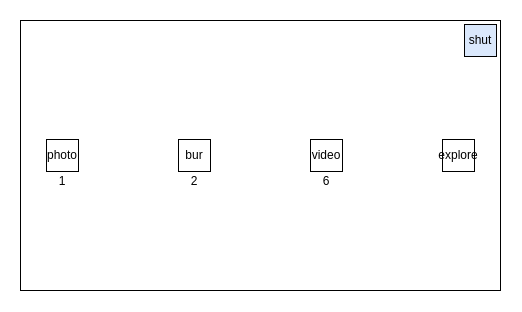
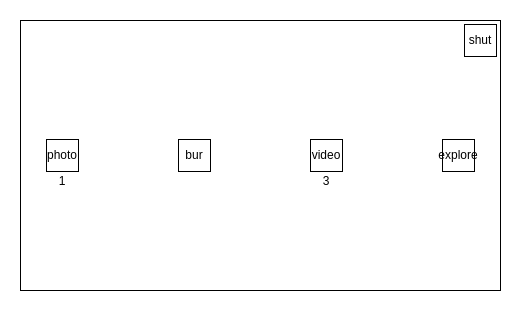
  <mxCell id="0" />
  <mxCell id="1" parent="0" />
  <mxCell id="2" value="" style="rounded=0;whiteSpace=wrap;html=1;" vertex="1" parent="1"><mxGeometry width="480" height="270" as="geometry" x="20" y="20" /></mxCell>
  <mxCell id="3" value="photo" style="whiteSpace=wrap;html=1;aspect=fixed;" vertex="1" parent="1"><mxGeometry x="46" y="139" width="32" height="32" as="geometry" /></mxCell>
  <mxCell id="4" value="bur" style="whiteSpace=wrap;html=1;aspect=fixed;" vertex="1" parent="1"><mxGeometry x="178" y="139" width="32" height="32" as="geometry" /></mxCell>
  <mxCell id="5" value="explore" style="whiteSpace=wrap;html=1;aspect=fixed;" vertex="1" parent="1"><mxGeometry x="442" y="139" width="32" height="32" as="geometry" /></mxCell>
- <mxCell id="6" value="shut" style="whiteSpace=wrap;html=1;aspect=fixed;fillColor=#dae8fc;" vertex="1" parent="1"><mxGeometry x="464" y="24" width="32" height="32" as="geometry" /></mxCell>
+ <mxCell id="6" value="shut" style="whiteSpace=wrap;html=1;aspect=fixed;" vertex="1" parent="1"><mxGeometry x="464" y="24" width="32" height="32" as="geometry" /></mxCell>
  <mxCell id="7" value="video" style="whiteSpace=wrap;html=1;aspect=fixed;" vertex="1" parent="1"><mxGeometry x="310" y="139" width="32" height="32" as="geometry" /></mxCell>
  <mxCell id="8" value="1" style="text;html=1;strokeColor=none;fillColor=none;align=center;verticalAlign=middle;whiteSpace=wrap;rounded=0;" vertex="1" parent="1"><mxGeometry x="42" y="171" width="40" height="20" as="geometry" /></mxCell>
- <mxCell id="9" value="2" style="text;html=1;strokeColor=none;fillColor=none;align=center;verticalAlign=middle;whiteSpace=wrap;rounded=0;" vertex="1" parent="1"><mxGeometry x="174" y="171" width="40" height="20" as="geometry" /></mxCell>
- <mxCell id="10" value="6" style="text;html=1;strokeColor=none;fillColor=none;align=center;verticalAlign=middle;whiteSpace=wrap;rounded=0;" vertex="1" parent="1"><mxGeometry x="306" y="171" width="40" height="20" as="geometry" /></mxCell>
+ <mxCell id="10" value="3" style="text;html=1;strokeColor=none;fillColor=none;align=center;verticalAlign=middle;whiteSpace=wrap;rounded=0;" vertex="1" parent="1"><mxGeometry x="306" y="171" width="40" height="20" as="geometry" /></mxCell>
